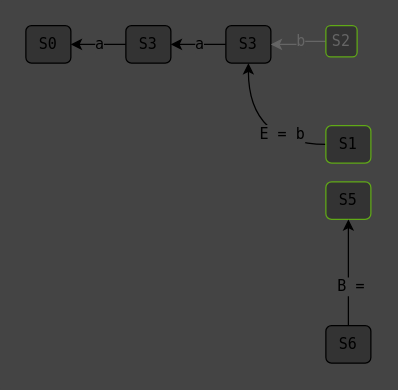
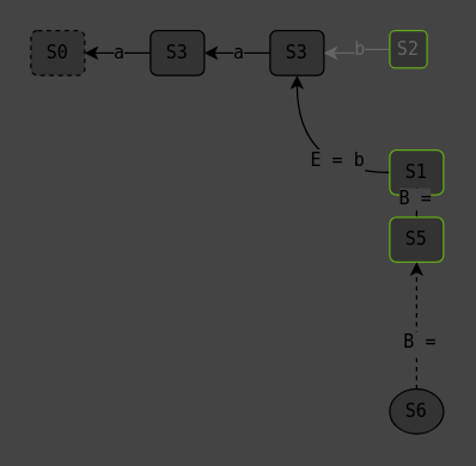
  <mxCell id="0" />
  <mxCell id="1" parent="0" />
- <mxCell id="2" value="&lt;div style=&quot;&quot;&gt;S0&lt;/div&gt;" style="rounded=1;whiteSpace=wrap;html=1;fontFamily=monospace;align=center;spacing=7;verticalAlign=middle;spacingTop=0;fillColor=#333333;" parent="1" vertex="1"><mxGeometry x="20" y="20" width="36" height="30" as="geometry" /></mxCell>
+ <mxCell id="2" value="&lt;div style=&quot;&quot;&gt;S0&lt;/div&gt;" style="rounded=1;whiteSpace=wrap;html=1;fontFamily=monospace;align=center;spacing=7;verticalAlign=middle;spacingTop=0;fillColor=#333333;dashed=1;" parent="1" vertex="1"><mxGeometry x="20" y="20" width="36" height="30" as="geometry" /></mxCell>
  <mxCell id="3" style="edgeStyle=orthogonalEdgeStyle;rounded=0;orthogonalLoop=1;jettySize=auto;html=1;fontFamily=monospace;fontSize=12;fontColor=default;labelBackgroundColor=#444444;resizable=0;" parent="1" source="5" target="2" edge="1"><mxGeometry relative="1" as="geometry" /></mxCell>
  <mxCell id="4" value="a" style="edgeLabel;html=1;align=center;verticalAlign=middle;resizable=0;points=[];rounded=0;strokeColor=default;spacing=10;fontFamily=monospace;fontSize=12;fontColor=default;labelBackgroundColor=#444444;fillColor=default;gradientColor=none;" parent="3" vertex="1" connectable="0"><mxGeometry x="-0.014" y="2" relative="1" as="geometry"><mxPoint y="-3" as="offset" /></mxGeometry></mxCell>
  <mxCell id="5" value="&lt;div style=&quot;&quot;&gt;S3&lt;/div&gt;" style="rounded=1;whiteSpace=wrap;html=1;fontFamily=monospace;align=center;spacing=7;verticalAlign=middle;spacingTop=0;fillColor=#333333;strokeColor=default;" parent="1" vertex="1"><mxGeometry x="100" y="20" width="36" height="30" as="geometry" /></mxCell>
  <mxCell id="6" style="edgeStyle=orthogonalEdgeStyle;rounded=0;orthogonalLoop=1;jettySize=auto;html=1;fontFamily=monospace;fontSize=12;fontColor=default;labelBackgroundColor=#444444;resizable=0;" parent="1" source="8" target="5" edge="1"><mxGeometry relative="1" as="geometry"><mxPoint x="90" y="30" as="targetPoint" /></mxGeometry></mxCell>
  <mxCell id="7" value="a" style="edgeLabel;html=1;align=center;verticalAlign=middle;resizable=0;points=[];rounded=0;strokeColor=default;spacing=10;fontFamily=monospace;fontSize=12;fontColor=default;labelBackgroundColor=#444444;fillColor=default;gradientColor=none;" parent="6" vertex="1" connectable="0"><mxGeometry x="-0.014" y="2" relative="1" as="geometry"><mxPoint y="-3" as="offset" /></mxGeometry></mxCell>
  <mxCell id="8" value="&lt;div style=&quot;&quot;&gt;S3&lt;/div&gt;" style="rounded=1;whiteSpace=wrap;html=1;fontFamily=monospace;align=center;spacing=7;verticalAlign=middle;spacingTop=0;fillColor=#333333;strokeColor=default;" parent="1" vertex="1"><mxGeometry x="180" y="20" width="36" height="30" as="geometry" /></mxCell>
  <mxCell id="9" style="edgeStyle=orthogonalEdgeStyle;rounded=0;orthogonalLoop=1;jettySize=auto;html=1;entryX=1;entryY=0.5;entryDx=0;entryDy=0;fontFamily=monospace;fontSize=12;fontColor=default;labelBackgroundColor=#444444;resizable=0;strokeColor=#666666;" parent="1" source="11" target="8" edge="1"><mxGeometry relative="1" as="geometry" /></mxCell>
  <mxCell id="10" value="b" style="edgeLabel;html=1;align=center;verticalAlign=middle;resizable=0;points=[];rounded=0;strokeColor=default;spacing=10;fontFamily=monospace;fontSize=12;fontColor=#666666;labelBackgroundColor=#444444;fillColor=default;gradientColor=none;" parent="9" vertex="1" connectable="0"><mxGeometry x="-0.091" y="5" relative="1" as="geometry"><mxPoint y="-5" as="offset" /></mxGeometry></mxCell>
  <mxCell id="11" value="&lt;div style=&quot;&quot;&gt;S2&lt;/div&gt;" style="rounded=1;whiteSpace=wrap;html=1;fontFamily=monospace;align=center;spacing=7;verticalAlign=middle;spacingTop=0;fillColor=#333333;strokeColor=#60A917;fontColor=#666666;" parent="1" vertex="1"><mxGeometry x="260" y="20" width="25" height="25" as="geometry" /></mxCell>
  <mxCell id="12" style="edgeStyle=orthogonalEdgeStyle;rounded=0;orthogonalLoop=1;jettySize=auto;html=1;fontFamily=monospace;fontSize=12;fontColor=default;labelBackgroundColor=#444444;resizable=0;curved=1;" parent="1" source="14" target="8" edge="1"><mxGeometry relative="1" as="geometry" /></mxCell>
  <mxCell id="13" value="E = b" style="edgeLabel;html=1;align=center;verticalAlign=middle;resizable=0;points=[];rounded=0;strokeColor=default;spacing=10;fontFamily=monospace;fontSize=12;fontColor=default;labelBackgroundColor=#444444;fillColor=default;gradientColor=none;" parent="12" vertex="1" connectable="0"><mxGeometry x="-0.433" y="-9" relative="1" as="geometry"><mxPoint as="offset" /></mxGeometry></mxCell>
  <mxCell id="14" value="&lt;div style=&quot;&quot;&gt;S1&lt;/div&gt;" style="rounded=1;whiteSpace=wrap;html=1;fontFamily=monospace;align=center;spacing=7;verticalAlign=middle;spacingTop=0;fillColor=#333333;strokeColor=#60A917;" parent="1" vertex="1"><mxGeometry x="260" y="100" width="36" height="30" as="geometry" /></mxCell>
+ <mxCell id="15" style="edgeStyle=orthogonalEdgeStyle;rounded=0;orthogonalLoop=1;jettySize=auto;html=1;fontFamily=monospace;fontSize=12;fontColor=default;labelBackgroundColor=#444444;resizable=0;" parent="1" source="17" target="14" edge="1"><mxGeometry relative="1" as="geometry" /></mxCell>
+ <mxCell id="16" value="B =" style="edgeLabel;html=1;align=center;verticalAlign=middle;resizable=0;points=[];rounded=0;strokeColor=default;spacing=10;fontFamily=monospace;fontSize=12;fontColor=default;labelBackgroundColor=#444444;fillColor=default;gradientColor=none;" parent="15" vertex="1" connectable="0"><mxGeometry x="-0.16" y="-2" relative="1" as="geometry"><mxPoint as="offset" /></mxGeometry></mxCell>
  <mxCell id="17" value="&lt;div style=&quot;&quot;&gt;S5&lt;/div&gt;" style="rounded=1;whiteSpace=wrap;html=1;fontFamily=monospace;align=center;spacing=7;verticalAlign=middle;spacingTop=0;fillColor=#333333;strokeColor=#60A917;" parent="1" vertex="1"><mxGeometry x="260" y="145" width="36" height="30" as="geometry" /></mxCell>
- <mxCell id="18" style="edgeStyle=orthogonalEdgeStyle;rounded=0;orthogonalLoop=1;jettySize=auto;html=1;fontFamily=monospace;fontSize=12;fontColor=default;labelBackgroundColor=#444444;resizable=0;" parent="1" source="20" target="17" edge="1"><mxGeometry relative="1" as="geometry" /></mxCell>
+ <mxCell id="18" style="edgeStyle=orthogonalEdgeStyle;rounded=0;orthogonalLoop=1;jettySize=auto;html=1;fontFamily=monospace;fontSize=12;fontColor=default;labelBackgroundColor=#444444;resizable=0;dashed=1;" parent="1" source="20" target="17" edge="1"><mxGeometry relative="1" as="geometry" /></mxCell>
  <mxCell id="19" value="B =" style="edgeLabel;html=1;align=center;verticalAlign=middle;resizable=0;points=[];rounded=0;strokeColor=default;spacing=10;fontFamily=monospace;fontSize=12;fontColor=default;labelBackgroundColor=#444444;fillColor=default;gradientColor=none;" parent="18" vertex="1" connectable="0"><mxGeometry x="-0.32" y="-1" relative="1" as="geometry"><mxPoint y="-3" as="offset" /></mxGeometry></mxCell>
- <mxCell id="20" value="&lt;div style=&quot;&quot;&gt;S6&lt;/div&gt;" style="rounded=1;whiteSpace=wrap;html=1;fontFamily=monospace;align=center;spacing=7;verticalAlign=middle;spacingTop=0;fillColor=#333333;strokeColor=default;" parent="1" vertex="1"><mxGeometry x="260" y="260" width="36" height="30" as="geometry" /></mxCell>
+ <mxCell id="20" value="&lt;div style=&quot;&quot;&gt;S6&lt;/div&gt;" style="ellipse;whiteSpace=wrap;html=1;fontFamily=monospace;align=center;spacing=7;verticalAlign=middle;spacingTop=0;fillColor=#333333;strokeColor=default;" parent="1" vertex="1"><mxGeometry x="260" y="260" width="36" height="30" as="geometry" /></mxCell>
